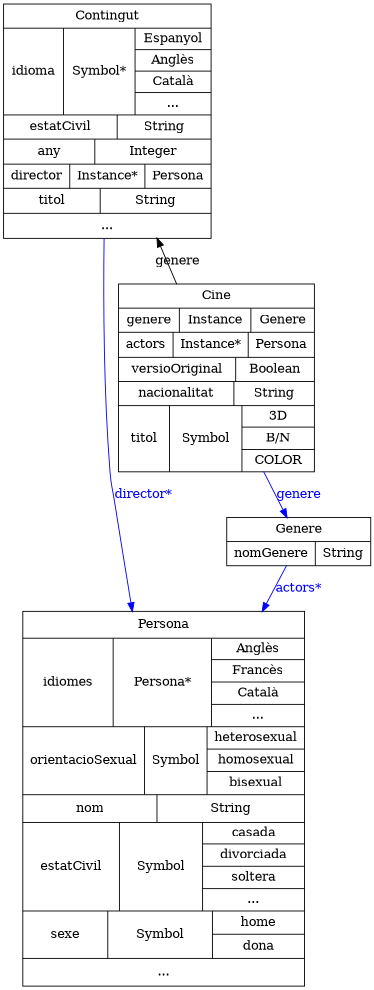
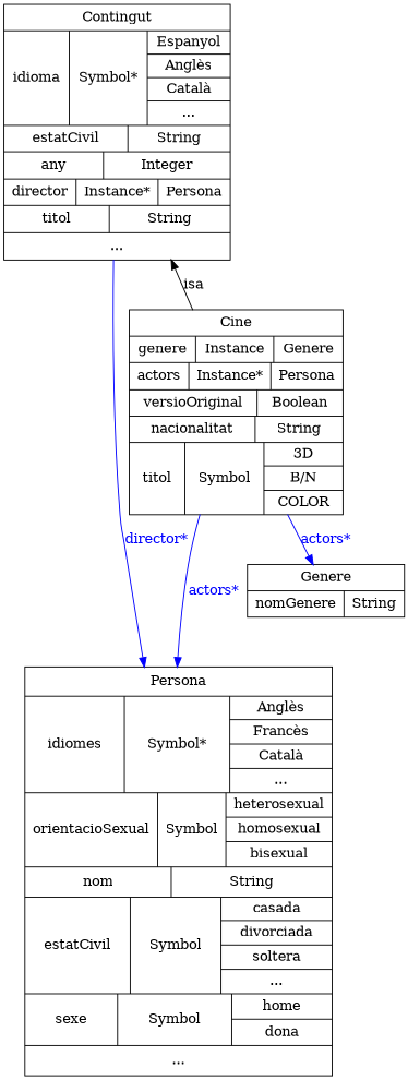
  digraph {
    node [color="0.0,0.0,0.0" fontcolor="0.0,0.0,0.0" shape=record]
    edge [color="0.6666667,1.0,1.0" fontcolor="0.6666667,1.0,1.0" style=filled]
-   n1 [height=5.7917 label="{Persona|{idiomes|Persona*|{Anglès|Francès|Català|...}}|{orientacioSexual|Symbol|{heterosexual|homosexual|bisexual}}|{nom|String}|{estatCivil|Symbol|{casada|divorciada|soltera|...}}|{sexe|Symbol|{home|dona}}|{...}}" width=4.2222]
+   n1 [height=5.7917 label="{Persona|{idiomes|Symbol*|{Anglès|Francès|Català|...}}|{orientacioSexual|Symbol|{heterosexual|homosexual|bisexual}}|{nom|String}|{estatCivil|Symbol|{casada|divorciada|soltera|...}}|{sexe|Symbol|{home|dona}}|{...}}" width=4.2222]
    n2 [height=2.9028 label="{Cine|{genere|Instance|{Genere}}|{actors|Instance*|{Persona}}|{versioOriginal|Boolean}|{nacionalitat|String}|{titol|Symbol|{3D|B/N|COLOR}}}" width=2.9444]
    n3 [height=0.73611 label="{Genere|{nomGenere|String}}" width=2.1667]
    n4 [height=3.625 label="{Contingut|{idioma|Symbol*|{Espanyol|Anglès|Català|...}}|{estatCivil|String}|{any|Integer}|{director|Instance*|{Persona}}|{titol|String}|{...}}" width=3.1111]
-   n3 -> n1 [label="actors*"]
-   n2 -> n3 [label=genere]
+   n2 -> n1 [label="actors*"]
+   n2 -> n3 [label="actors*"]
    n4 -> n1 [label="director*"]
-   n4 -> n2 [color="0.0,0.0,0.0" dir=back fontcolor="0.0,0.0,0.0" label=genere style=""]
+   n4 -> n2 [color="0.0,0.0,0.0" dir=back fontcolor="0.0,0.0,0.0" label=isa style=""]
  }
